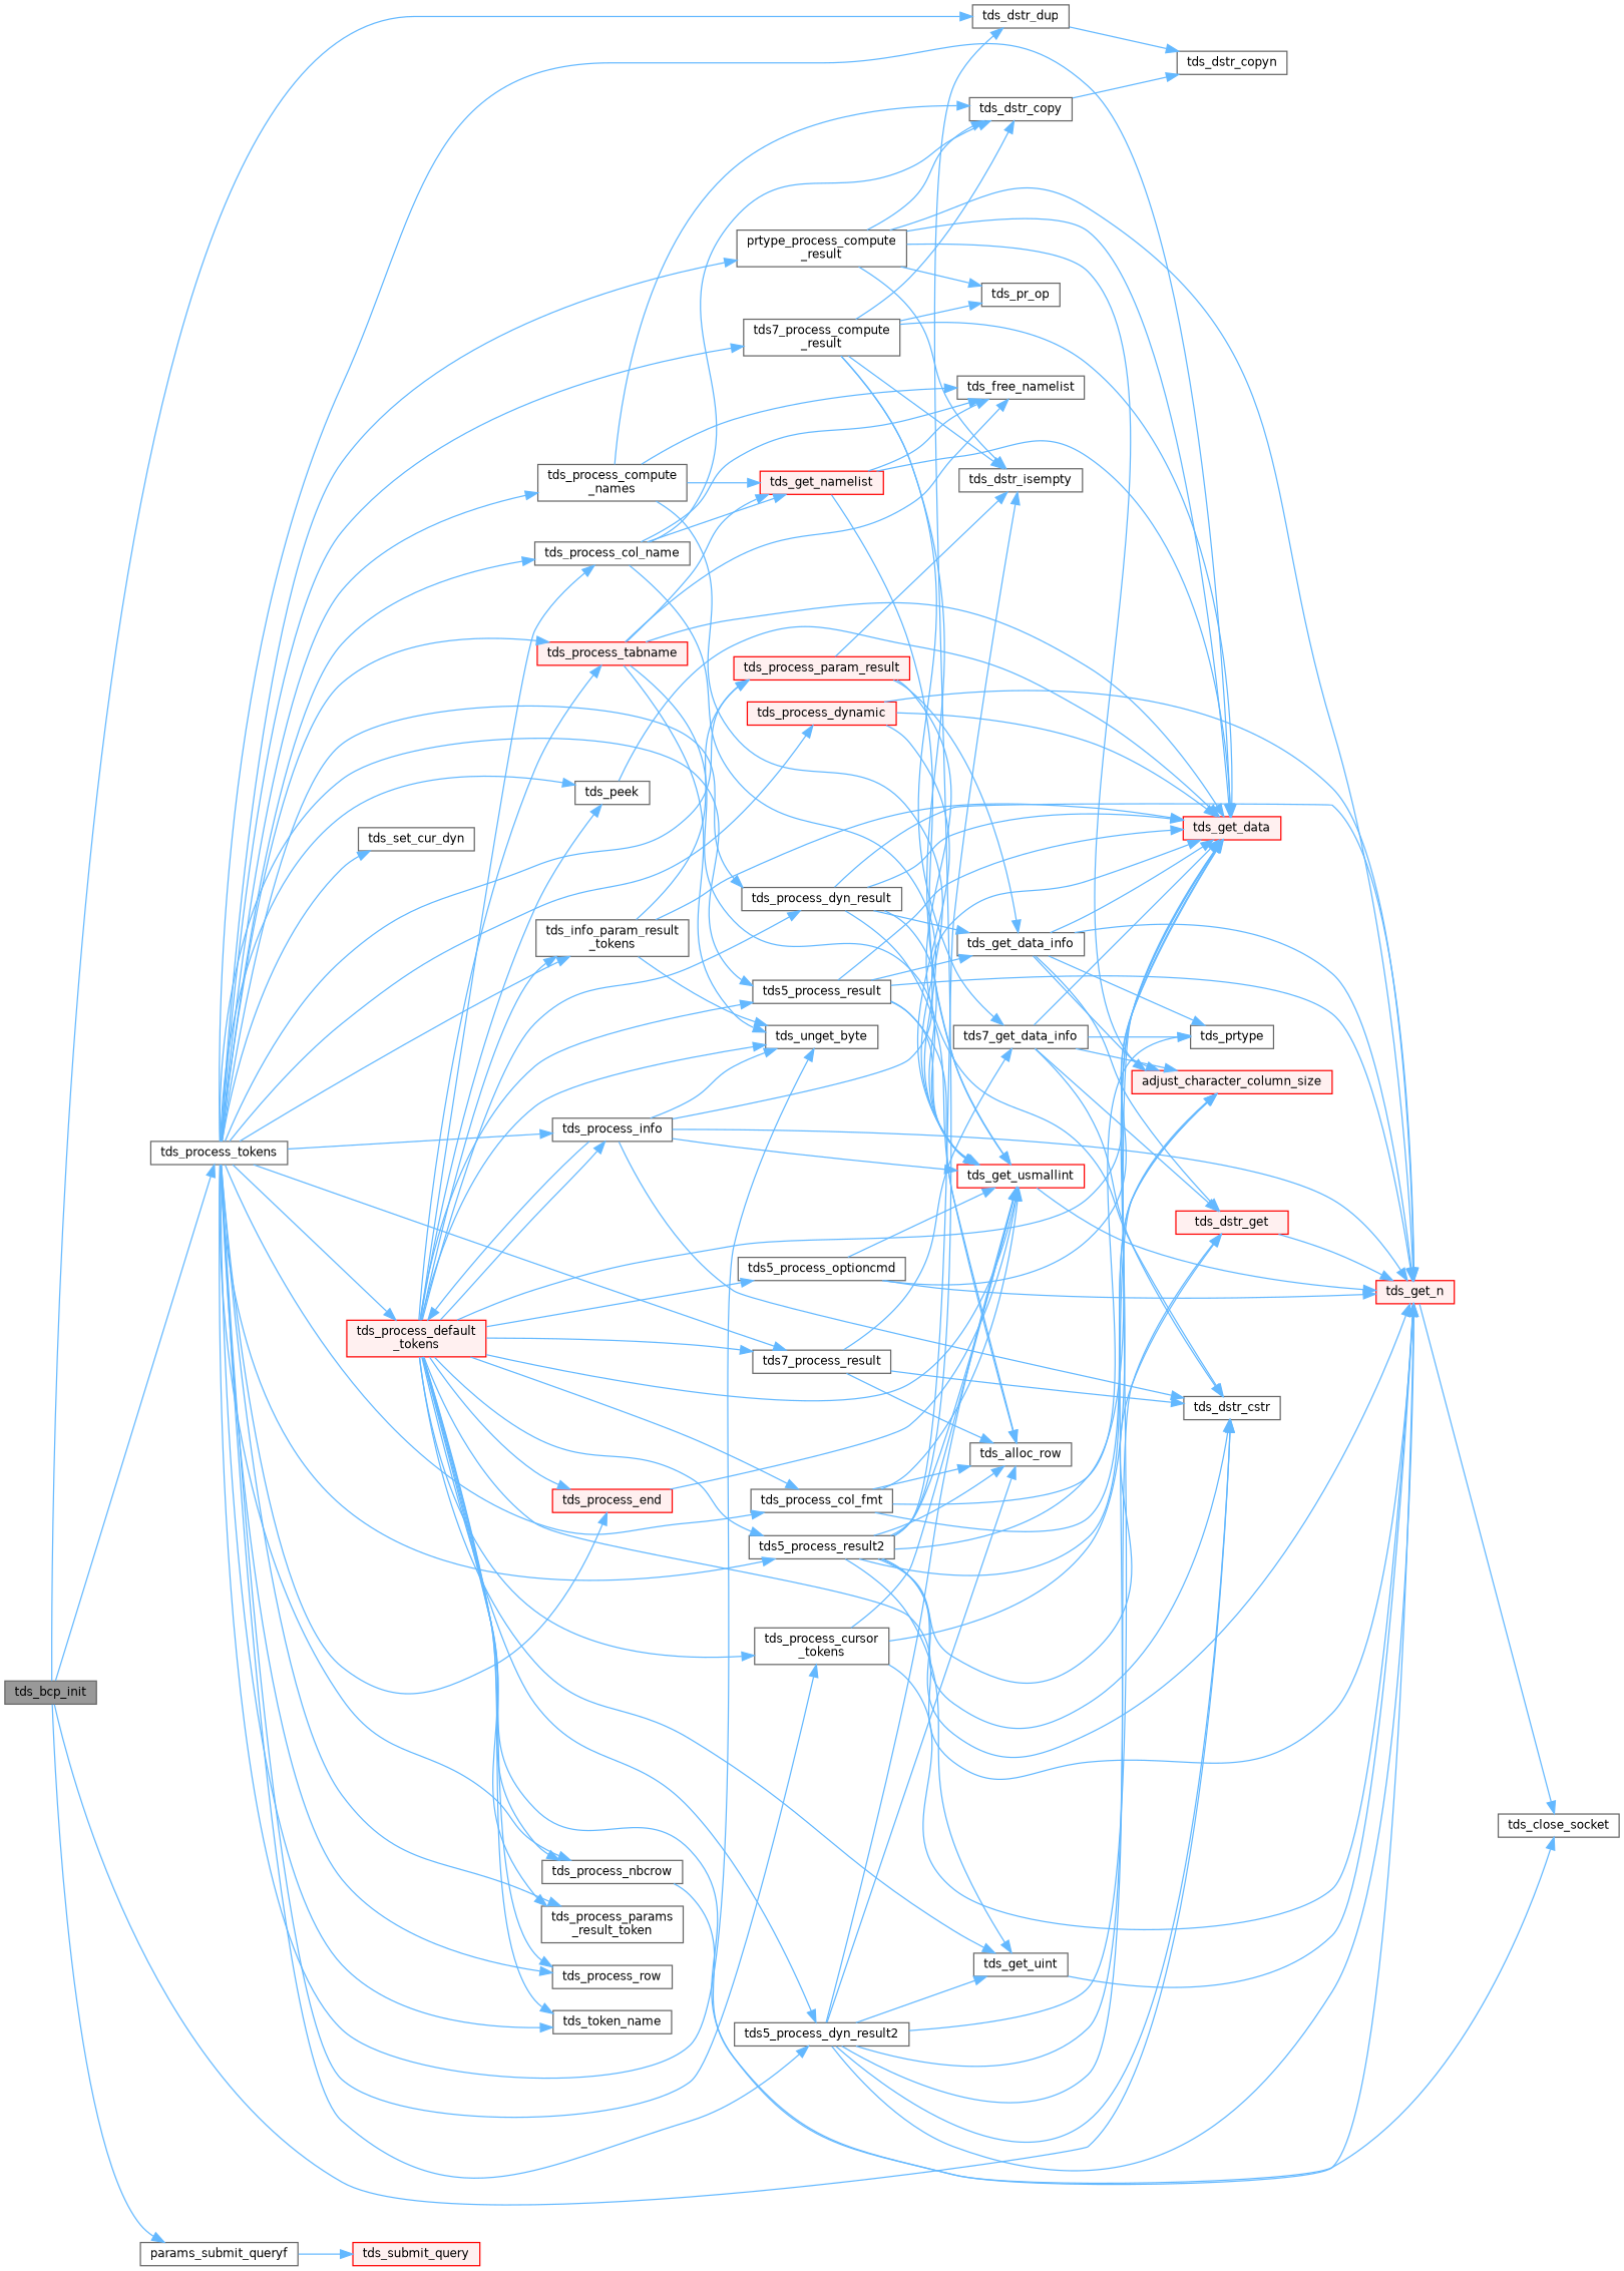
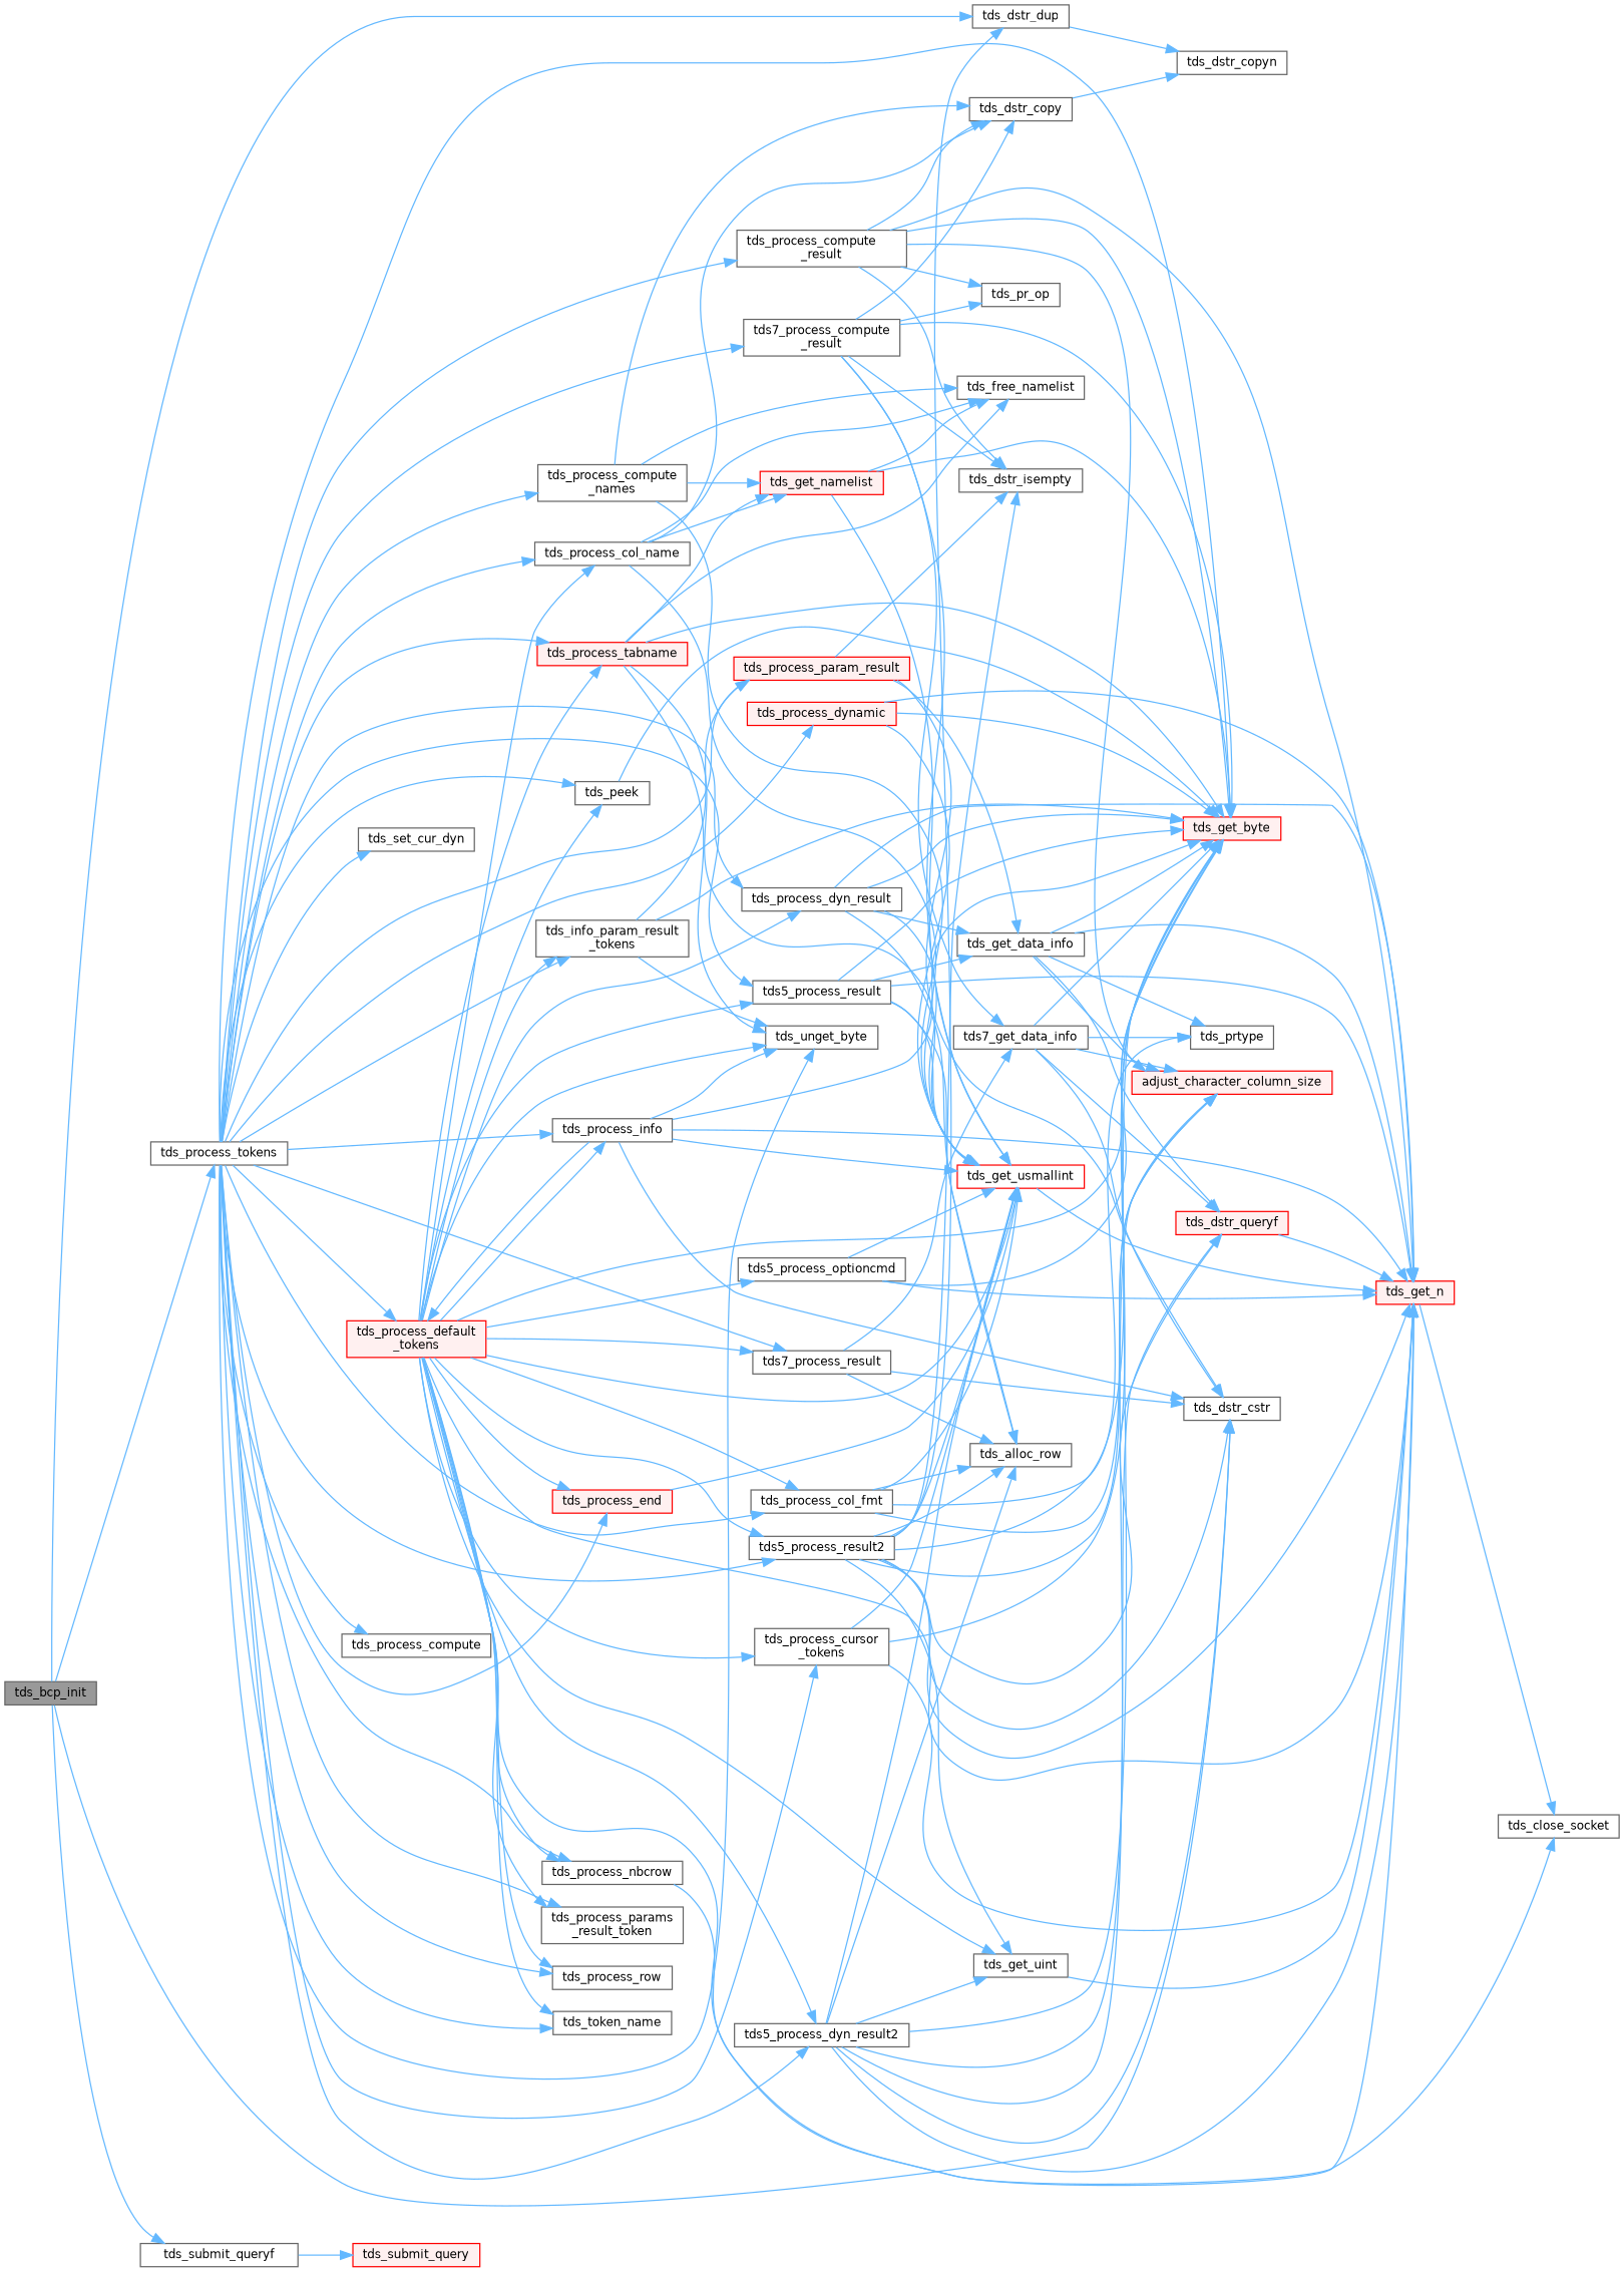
  digraph {
    rankdir=LR
    node [color=grey40 fillcolor=white fontname=Helvetica fontsize=10 shape=box style=filled]
    edge [color=steelblue1 fontname=Helvetica fontsize=10 labelfontname=Helvetica labelfontsize=10 style=solid]
    n1 [color=gray40 fillcolor=grey60 fontcolor=black height=0.2 label=tds_bcp_init width=0.4]
    n2 [height=0.2 label=tds_dstr_cstr width=0.4]
    n3 [height=0.2 label=tds_dstr_dup width=0.4]
    n4 [height=0.2 label=tds_process_tokens width=0.4]
-   n5 [height=0.2 label=params_submit_queryf width=0.4]
+   n5 [height=0.2 label=tds_submit_queryf width=0.4]
    n6 [height=0.2 label=tds_dstr_copyn width=0.4]
    n7 [height=0.2 label=tds5_process_dyn_result2 width=0.4]
-   n8 [color=red fillcolor="#FFF0F0" height=0.2 label=tds_get_data width=0.4]
+   n8 [color=red fillcolor="#FFF0F0" height=0.2 label=tds_get_byte width=0.4]
    n9 [height=0.2 label=tds5_process_result width=0.4]
    n10 [height=0.2 label=tds5_process_result2 width=0.4]
    n11 [height=0.2 label="tds7_process_compute\l_result" width=0.4]
    n12 [height=0.2 label=tds7_process_result width=0.4]
    n13 [height=0.2 label=tds_peek width=0.4]
    n14 [height=0.2 label=tds_process_col_fmt width=0.4]
    n15 [height=0.2 label=tds_process_col_name width=0.4]
+   n16 [height=0.2 label=tds_process_compute width=0.4]
    n17 [height=0.2 label="tds_process_compute\l_names" width=0.4]
-   n18 [height=0.2 label="prtype_process_compute\l_result" width=0.4]
+   n18 [height=0.2 label="tds_process_compute\l_result" width=0.4]
    n19 [height=0.2 label="tds_process_cursor\l_tokens" width=0.4]
    n20 [color=red fillcolor="#FFF0F0" height=0.2 label="tds_process_default\l_tokens" width=0.4]
    n21 [height=0.2 label=tds_process_dyn_result width=0.4]
    n22 [color=red fillcolor="#FFF0F0" height=0.2 label=tds_process_end width=0.4]
    n23 [height=0.2 label=tds_process_info width=0.4]
    n24 [height=0.2 label=tds_unget_byte width=0.4]
    n25 [height=0.2 label=tds_process_nbcrow width=0.4]
    n26 [height=0.2 label="tds_info_param_result\l_tokens" width=0.4]
    n27 [color=red fillcolor="#FFF0F0" height=0.2 label=tds_process_param_result width=0.4]
    n28 [height=0.2 label="tds_process_params\l_result_token" width=0.4]
    n29 [height=0.2 label=tds_process_row width=0.4]
    n30 [color=red fillcolor="#FFF0F0" height=0.2 label=tds_process_tabname width=0.4]
    n31 [height=0.2 label=tds_token_name width=0.4]
    n32 [color=red fillcolor="#FFF0F0" height=0.2 label=tds_process_dynamic width=0.4]
    n33 [height=0.2 label=tds_set_cur_dyn width=0.4]
    n34 [color=red fillcolor="#FFF0F0" height=0.2 label=tds_submit_query width=0.4]
    n35 [color=red fillcolor="#FFF0F0" height=0.2 label=adjust_character_column_size width=0.4]
    n36 [height=0.2 label=tds_alloc_row width=0.4]
-   n37 [color=red fillcolor="#FFF0F0" height=0.2 label=tds_dstr_get width=0.4]
+   n37 [color=red fillcolor="#FFF0F0" height=0.2 label=tds_dstr_queryf width=0.4]
    n38 [color=red fillcolor="#FFF0F0" height=0.2 label=tds_get_n width=0.4]
    n39 [height=0.2 label=tds_get_uint width=0.4]
    n40 [color=red height=0.2 label=tds_get_usmallint width=0.4]
    n41 [height=0.2 label=tds_close_socket width=0.4]
    n42 [height=0.2 label=tds_get_data_info width=0.4]
    n43 [height=0.2 label=tds_dstr_isempty width=0.4]
    n44 [height=0.2 label=tds7_get_data_info width=0.4]
    n45 [height=0.2 label=tds_dstr_copy width=0.4]
    n46 [height=0.2 label=tds_pr_op width=0.4]
    n47 [height=0.2 label=tds_prtype width=0.4]
    n48 [height=0.2 label=tds_free_namelist width=0.4]
    n49 [color=red fillcolor="#FFF0F0" height=0.2 label=tds_get_namelist width=0.4]
    n50 [height=0.2 label=tds5_process_optioncmd width=0.4]
    n1 -> n2
    n1 -> n3
    n1 -> n4
    n1 -> n5
    n3 -> n6
    n4 -> n7
    n4 -> n8
    n4 -> n9
    n4 -> n10
    n4 -> n11
    n4 -> n12
    n4 -> n13
    n4 -> n14
    n4 -> n15
+   n4 -> n16
    n4 -> n17
    n4 -> n18
    n4 -> n19
    n4 -> n20
    n4 -> n21
    n4 -> n22
    n4 -> n23
    n4 -> n24
    n4 -> n25
    n4 -> n26
    n4 -> n27
    n4 -> n28
    n4 -> n29
    n4 -> n30
    n4 -> n31
    n4 -> n32
    n4 -> n33
    n5 -> n34
    n7 -> n2
    n7 -> n8
    n7 -> n35
    n7 -> n36
    n7 -> n37
    n7 -> n38
    n7 -> n39
    n7 -> n40
    n9 -> n8
    n9 -> n36
    n9 -> n38
    n9 -> n40
    n9 -> n42
    n10 -> n2
    n10 -> n3
    n10 -> n8
    n10 -> n35
    n10 -> n36
    n10 -> n37
    n10 -> n38
    n10 -> n39
    n10 -> n40
    n10 -> n43
    n11 -> n8
    n11 -> n40
    n11 -> n43
    n11 -> n44
    n11 -> n45
    n11 -> n46
    n12 -> n2
    n12 -> n36
    n12 -> n44
    n13 -> n8
    n14 -> n35
    n14 -> n36
    n14 -> n40
    n14 -> n47
    n15 -> n40
    n15 -> n45
    n15 -> n48
    n15 -> n49
    n17 -> n40
    n17 -> n45
    n17 -> n48
    n17 -> n49
    n18 -> n8
    n18 -> n35
    n18 -> n38
    n18 -> n43
    n18 -> n45
    n18 -> n46
    n19 -> n8
    n19 -> n38
    n19 -> n40
    n20 -> n7
    n20 -> n8
    n20 -> n9
    n20 -> n10
    n20 -> n12
    n20 -> n13
    n20 -> n14
    n20 -> n15
    n20 -> n19
    n20 -> n21
    n20 -> n22
    n20 -> n23
    n20 -> n24
    n20 -> n25
    n20 -> n26
    n20 -> n28
    n20 -> n29
    n20 -> n30
    n20 -> n31
    n20 -> n38
    n20 -> n39
    n20 -> n40
    n20 -> n41
    n20 -> n50
    n21 -> n8
    n21 -> n36
    n21 -> n38
    n21 -> n40
    n21 -> n42
    n22 -> n40
    n23 -> n2
    n23 -> n8
    n23 -> n20
    n23 -> n24
    n23 -> n38
    n23 -> n40
    n25 -> n38
    n26 -> n8
    n26 -> n24
    n26 -> n27
    n27 -> n2
    n27 -> n42
    n27 -> n43
    n30 -> n8
    n30 -> n24
    n30 -> n40
    n30 -> n48
    n30 -> n49
    n32 -> n8
    n32 -> n38
    n32 -> n40
    n37 -> n38
    n38 -> n41
    n39 -> n38
    n40 -> n38
    n42 -> n8
    n42 -> n35
    n42 -> n37
    n42 -> n38
    n42 -> n47
    n44 -> n2
    n44 -> n8
    n44 -> n35
    n44 -> n37
    n44 -> n47
    n45 -> n6
    n49 -> n8
    n49 -> n40
    n49 -> n48
    n50 -> n8
    n50 -> n38
    n50 -> n40
  }
